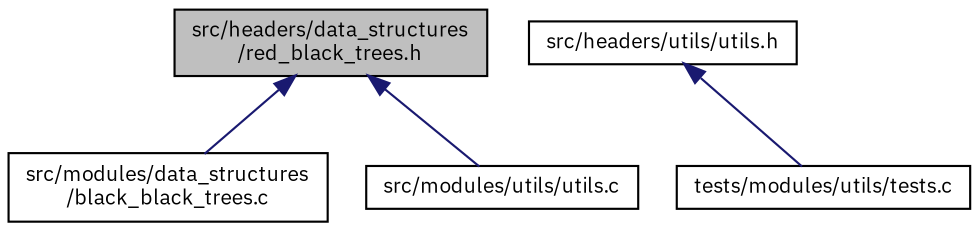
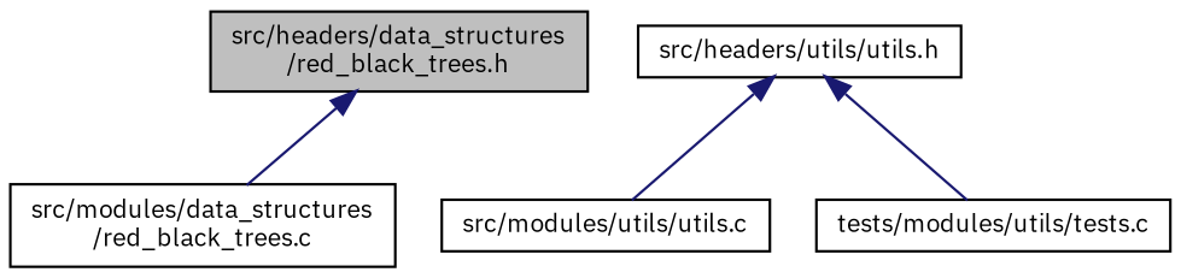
  digraph {
    fontname="IBM Plex Sans"
    node [color=black fillcolor=white fontname="IBM Plex Sans" fontsize=10 shape=record style=filled]
    edge [color=midnightblue dir=back fontname="IBM Plex Sans" fontsize=10 labelfontname=Helvetica labelfontsize=10 style=solid]
    n1 [fillcolor=grey75 fontcolor=black height=0.2 label="src/headers/data_structures\l/red_black_trees.h" width=0.4]
-   n2 [height=0.2 label="src/modules/data_structures\l/black_black_trees.c" width=0.4]
+   n2 [height=0.2 label="src/modules/data_structures\l/red_black_trees.c" width=0.4]
    n3 [height=0.2 label="src/headers/utils/utils.h" width=0.4]
    n4 [height=0.2 label="tests/modules/utils/tests.c" width=0.4]
    n5 [height=0.2 label="src/modules/utils/utils.c" width=0.4]
    n1 -> n2
    n3 -> n4
-   n1 -> n5
+   n3 -> n5
  }
